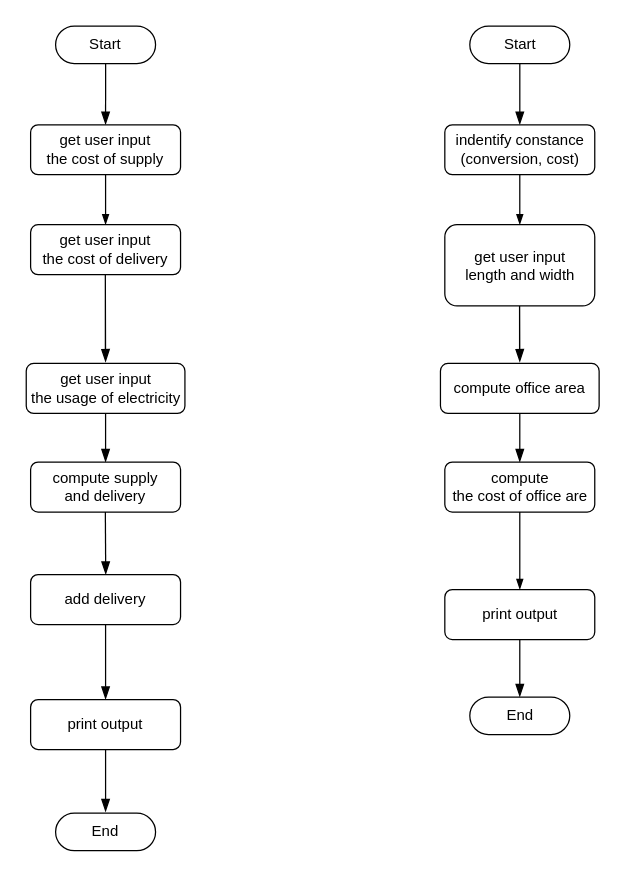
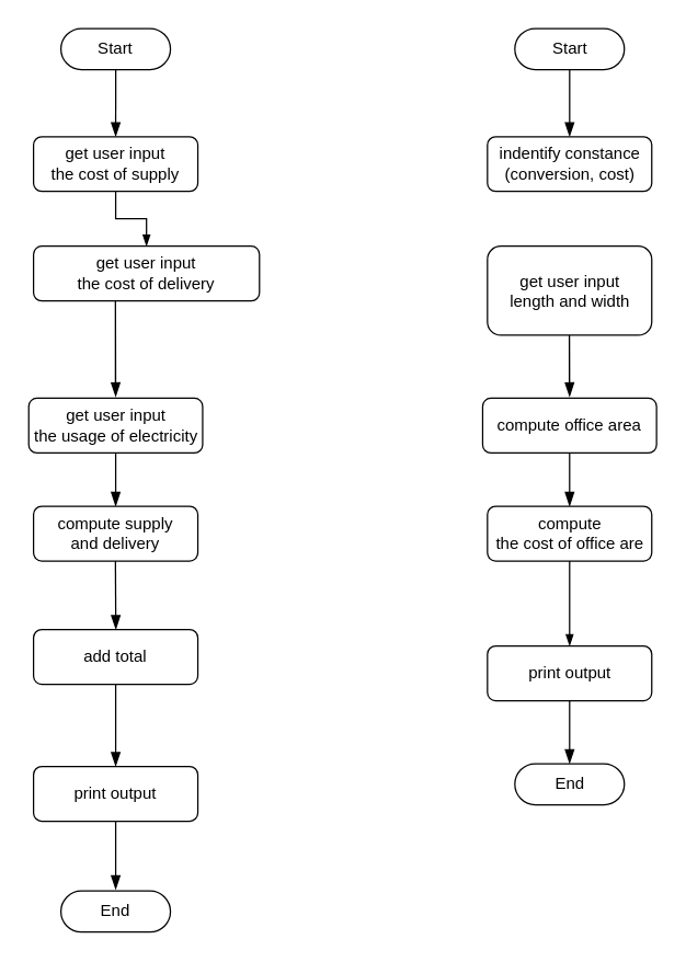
  <mxCell id="0" />
  <mxCell id="1" parent="0" />
  <mxCell id="2" value="" style="rounded=0;html=1;jettySize=auto;orthogonalLoop=1;fontSize=11;endArrow=blockThin;endFill=1;endSize=8;strokeWidth=1;shadow=0;labelBackgroundColor=none;edgeStyle=orthogonalEdgeStyle;" parent="1" edge="1"><mxGeometry relative="1" as="geometry"><mxPoint x="84" y="99" as="targetPoint" /><mxPoint x="84.043" y="49" as="sourcePoint" /></mxGeometry></mxCell>
  <mxCell id="3" style="edgeStyle=orthogonalEdgeStyle;rounded=0;orthogonalLoop=1;jettySize=auto;html=1;exitX=0.5;exitY=1;exitDx=0;exitDy=0;entryX=0.5;entryY=0;entryDx=0;entryDy=0;endArrow=blockThin;endFill=1;" edge="1" parent="1" source="4" target="8"><mxGeometry relative="1" as="geometry" /></mxCell>
  <mxCell id="4" value="&lt;div&gt;get user input &lt;br&gt;&lt;/div&gt;&lt;div&gt;the cost of supply&lt;/div&gt;" style="rounded=1;whiteSpace=wrap;html=1;fontSize=12;glass=0;strokeWidth=1;shadow=0;" parent="1" vertex="1"><mxGeometry x="24" y="99" width="120" height="40" as="geometry" /></mxCell>
  <mxCell id="5" value="" style="rounded=0;html=1;jettySize=auto;orthogonalLoop=1;fontSize=11;endArrow=blockThin;endFill=1;endSize=8;strokeWidth=1;shadow=0;labelBackgroundColor=none;edgeStyle=orthogonalEdgeStyle;" parent="1" edge="1"><mxGeometry x="0.333" y="20" relative="1" as="geometry"><mxPoint as="offset" /><mxPoint x="83.84" y="279" as="sourcePoint" /><mxPoint x="84" y="289" as="targetPoint" /><Array as="points"><mxPoint x="83.84" y="219" /><mxPoint x="83.84" y="219" /></Array></mxGeometry></mxCell>
  <mxCell id="6" style="edgeStyle=none;curved=1;rounded=0;orthogonalLoop=1;jettySize=auto;html=1;fontSize=12;startSize=8;endSize=8;endArrow=blockThin;endFill=1;" parent="1" source="7" edge="1"><mxGeometry relative="1" as="geometry"><mxPoint x="84" y="369" as="targetPoint" /></mxGeometry></mxCell>
  <mxCell id="7" value="&lt;div&gt;get user input &lt;br&gt;&lt;/div&gt;the usage of electricity" style="rounded=1;whiteSpace=wrap;html=1;fontSize=12;glass=0;strokeWidth=1;shadow=0;" parent="1" vertex="1"><mxGeometry x="20.5" y="290" width="127" height="40" as="geometry" /></mxCell>
- <mxCell id="8" value="get user input &lt;br&gt;the cost of delivery" style="rounded=1;whiteSpace=wrap;html=1;fontSize=12;glass=0;strokeWidth=1;shadow=0;" parent="1" vertex="1"><mxGeometry x="24" y="179" width="120" height="40" as="geometry" /></mxCell>
+ <mxCell id="8" value="get user input &lt;br&gt;the cost of delivery" style="rounded=1;whiteSpace=wrap;html=1;fontSize=12;glass=0;strokeWidth=1;shadow=0;" parent="1" vertex="1"><mxGeometry x="24" y="179" width="165" height="40" as="geometry" /></mxCell>
  <mxCell id="9" value="&lt;div&gt;compute supply &lt;br&gt;&lt;/div&gt;&lt;div&gt;and delivery&lt;/div&gt;" style="rounded=1;whiteSpace=wrap;html=1;fontSize=12;glass=0;strokeWidth=1;shadow=0;" parent="1" vertex="1"><mxGeometry x="24" y="369" width="120" height="40" as="geometry" /></mxCell>
  <mxCell id="10" style="edgeStyle=none;curved=1;rounded=0;orthogonalLoop=1;jettySize=auto;html=1;fontSize=12;startSize=8;endSize=8;endArrow=blockThin;endFill=1;" parent="1" edge="1"><mxGeometry relative="1" as="geometry"><mxPoint x="84.11" y="459" as="targetPoint" /><mxPoint x="83.81" y="409" as="sourcePoint" /></mxGeometry></mxCell>
  <mxCell id="11" style="edgeStyle=none;curved=1;rounded=0;orthogonalLoop=1;jettySize=auto;html=1;fontSize=12;startSize=8;endSize=8;endArrow=blockThin;endFill=1;" parent="1" source="12" edge="1"><mxGeometry relative="1" as="geometry"><mxPoint x="84" y="559" as="targetPoint" /></mxGeometry></mxCell>
- <mxCell id="12" value="add delivery" style="rounded=1;whiteSpace=wrap;html=1;fontSize=12;glass=0;strokeWidth=1;shadow=0;" parent="1" vertex="1"><mxGeometry x="24" y="459" width="120" height="40" as="geometry" /></mxCell>
+ <mxCell id="12" value="add total" style="rounded=1;whiteSpace=wrap;html=1;fontSize=12;glass=0;strokeWidth=1;shadow=0;" parent="1" vertex="1"><mxGeometry x="24" y="459" width="120" height="40" as="geometry" /></mxCell>
  <mxCell id="13" style="edgeStyle=none;curved=1;rounded=0;orthogonalLoop=1;jettySize=auto;html=1;fontSize=12;startSize=8;endSize=8;endArrow=blockThin;endFill=1;" parent="1" source="14" edge="1"><mxGeometry relative="1" as="geometry"><mxPoint x="84" y="649" as="targetPoint" /></mxGeometry></mxCell>
  <mxCell id="14" value="print output" style="rounded=1;whiteSpace=wrap;html=1;fontSize=12;glass=0;strokeWidth=1;shadow=0;" parent="1" vertex="1"><mxGeometry x="24" y="559" width="120" height="40" as="geometry" /></mxCell>
  <mxCell id="15" value="Start" style="html=1;dashed=0;whiteSpace=wrap;shape=mxgraph.dfd.start" vertex="1" parent="1"><mxGeometry x="44" y="20" width="80" height="30" as="geometry" /></mxCell>
  <mxCell id="16" value="End" style="html=1;dashed=0;whiteSpace=wrap;shape=mxgraph.dfd.start" vertex="1" parent="1"><mxGeometry x="44" y="650" width="80" height="30" as="geometry" /></mxCell>
  <mxCell id="17" value="" style="rounded=0;html=1;jettySize=auto;orthogonalLoop=1;fontSize=11;endArrow=blockThin;endFill=1;endSize=8;strokeWidth=1;shadow=0;labelBackgroundColor=none;edgeStyle=orthogonalEdgeStyle;" edge="1" parent="1"><mxGeometry relative="1" as="geometry"><mxPoint x="415.5" y="99" as="targetPoint" /><mxPoint x="415.543" y="49" as="sourcePoint" /></mxGeometry></mxCell>
- <mxCell id="18" style="edgeStyle=orthogonalEdgeStyle;rounded=0;orthogonalLoop=1;jettySize=auto;html=1;exitX=0.5;exitY=1;exitDx=0;exitDy=0;entryX=0.5;entryY=0;entryDx=0;entryDy=0;endArrow=blockThin;endFill=1;" edge="1" parent="1" source="19" target="23"><mxGeometry relative="1" as="geometry" /></mxCell>
  <mxCell id="19" value="&lt;div&gt;indentify constance&lt;/div&gt;&lt;div&gt;(conversion, cost)&lt;br&gt;&lt;/div&gt;" style="rounded=1;whiteSpace=wrap;html=1;fontSize=12;glass=0;strokeWidth=1;shadow=0;" vertex="1" parent="1"><mxGeometry x="355.5" y="99" width="120" height="40" as="geometry" /></mxCell>
  <mxCell id="20" value="" style="rounded=0;html=1;jettySize=auto;orthogonalLoop=1;fontSize=11;endArrow=blockThin;endFill=1;endSize=8;strokeWidth=1;shadow=0;labelBackgroundColor=none;edgeStyle=orthogonalEdgeStyle;" edge="1" parent="1"><mxGeometry x="0.333" y="20" relative="1" as="geometry"><mxPoint as="offset" /><mxPoint x="415.34" y="279" as="sourcePoint" /><mxPoint x="415.5" y="289" as="targetPoint" /><Array as="points"><mxPoint x="415.34" y="219" /><mxPoint x="415.34" y="219" /></Array></mxGeometry></mxCell>
  <mxCell id="21" style="edgeStyle=none;curved=1;rounded=0;orthogonalLoop=1;jettySize=auto;html=1;fontSize=12;startSize=8;endSize=8;endArrow=blockThin;endFill=1;" edge="1" parent="1" source="22"><mxGeometry relative="1" as="geometry"><mxPoint x="415.5" y="369" as="targetPoint" /></mxGeometry></mxCell>
  <mxCell id="22" value="compute office area" style="rounded=1;whiteSpace=wrap;html=1;fontSize=12;glass=0;strokeWidth=1;shadow=0;" vertex="1" parent="1"><mxGeometry x="352" y="290" width="127" height="40" as="geometry" /></mxCell>
  <mxCell id="23" value="get user input &lt;br&gt;length and width" style="rounded=1;whiteSpace=wrap;html=1;fontSize=12;glass=0;strokeWidth=1;shadow=0;" vertex="1" parent="1"><mxGeometry x="355.5" y="179" width="120" height="65" as="geometry" /></mxCell>
  <mxCell id="24" style="edgeStyle=orthogonalEdgeStyle;rounded=0;orthogonalLoop=1;jettySize=auto;html=1;entryX=0.5;entryY=0;entryDx=0;entryDy=0;endArrow=blockThin;endFill=1;" edge="1" parent="1" source="25" target="27"><mxGeometry relative="1" as="geometry" /></mxCell>
  <mxCell id="25" value="&lt;div&gt;compute &lt;br&gt;&lt;/div&gt;&lt;div&gt;the cost of office are&lt;br&gt;&lt;/div&gt;" style="rounded=1;whiteSpace=wrap;html=1;fontSize=12;glass=0;strokeWidth=1;shadow=0;" vertex="1" parent="1"><mxGeometry x="355.5" y="369" width="120" height="40" as="geometry" /></mxCell>
  <mxCell id="26" style="edgeStyle=none;curved=1;rounded=0;orthogonalLoop=1;jettySize=auto;html=1;fontSize=12;startSize=8;endSize=8;endArrow=blockThin;endFill=1;" edge="1" parent="1" source="27" target="29"><mxGeometry relative="1" as="geometry"><mxPoint x="415.5" y="649" as="targetPoint" /></mxGeometry></mxCell>
  <mxCell id="27" value="print output" style="rounded=1;whiteSpace=wrap;html=1;fontSize=12;glass=0;strokeWidth=1;shadow=0;" vertex="1" parent="1"><mxGeometry x="355.5" y="471" width="120" height="40" as="geometry" /></mxCell>
  <mxCell id="28" value="Start" style="html=1;dashed=0;whiteSpace=wrap;shape=mxgraph.dfd.start" vertex="1" parent="1"><mxGeometry x="375.5" y="20" width="80" height="30" as="geometry" /></mxCell>
  <mxCell id="29" value="End" style="html=1;dashed=0;whiteSpace=wrap;shape=mxgraph.dfd.start" vertex="1" parent="1"><mxGeometry x="375.5" y="557" width="80" height="30" as="geometry" /></mxCell>
